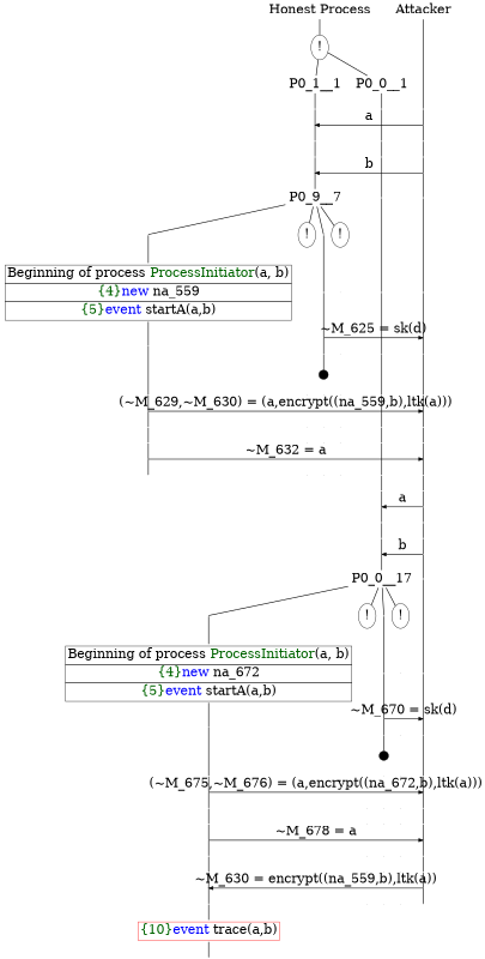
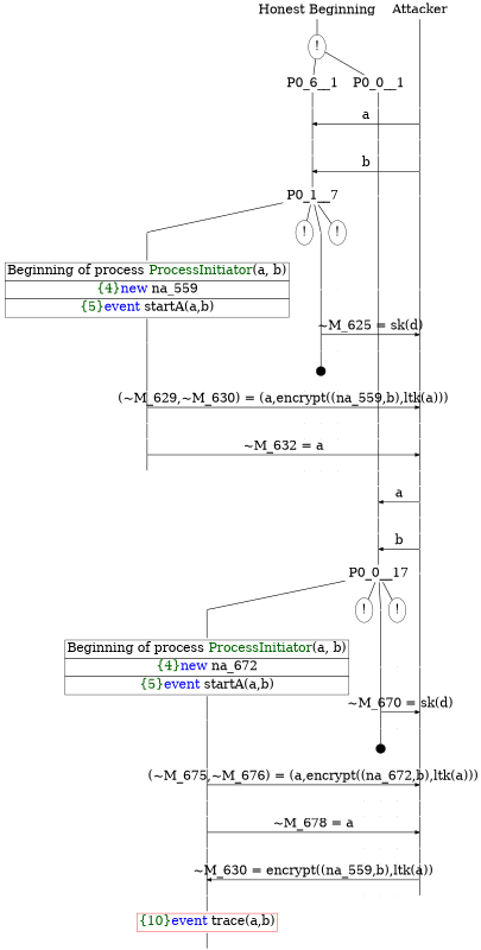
  digraph {
    ordering=out
    node [fontsize=30 shape=point]
    edge [arrowhead=none fontsize=30 penwidth=1.6 weight=100]
    P0_0_3__22 [height=0 width=0]
    P0_0_2__19 [height=0 style=invisible width=0]
    P0_0_1__23 [height=0 style=invisible width=0]
    P0_0_0__21 [height=0 style=invisible width=0]
    P__27 [height=0 width=0]
-   n6 [height=0 label="Honest Process" shape=plaintext width=0]
+   n6 [height=0 label="Honest Beginning" shape=plaintext width=0]
    n7 [height=0 label=Attacker shape=plaintext width=0]
-   P0_1__1 [fixedsize=false height=0 shape=none width=0]
+   P0_1__1 [fixedsize=false height=0 shape=none width=0 label=P0_6__1]
    P0_0__1 [fixedsize=false height=0 shape=none width=0]
    P0_1__2 [height=0 width=0]
    P0_0__2 [height=0 width=0]
    P__1 [height=0 width=0]
    P0_1__3 [height=0 width=0]
    P__2 [height=0 width=0]
    P0_1__4 [height=0 width=0]
    P0_0__3 [height=0 width=0]
    P__3 [height=0 width=0]
    P0_1__5 [height=0 width=0]
    P0_0__4 [height=0 width=0]
    P__4 [height=0 width=0]
    P0_1__6 [height=0 width=0]
    P__5 [height=0 width=0]
-   P0_1__7 [fixedsize=false height=0 shape=none width=0 label=P0_9__7]
+   P0_1__7 [fixedsize=false height=0 shape=none width=0]
    P0_0__5 [height=0 width=0]
    P__6 [height=0 width=0]
    P0_1_3__7 [height=0 width=0]
    n27 [height=0 label="!" shape=ellipse width=0]
    P0_1_1__7 [height=0 width=0]
    n29 [height=0 label="!" shape=ellipse width=0]
    P0_1_1__8 [height=0 width=0]
    P0_1_0__8 [height=0 style=invisible width=0]
    P0_0__6 [height=0 width=0]
    P__7 [height=0 width=0]
    P0_1_1__9 [height=0 width=0]
    P__8 [height=0 width=0]
    P0_1_1__10 [height=0 width=0]
    P0_1_0__9 [height=0 style=invisible width=0]
    P0_0__7 [height=0 width=0]
    P__9 [height=0 width=0]
    P0_1_3__10 [height=0 width=0]
    P0_1_2__8 [height=0 style=invisible width=0]
    P0_1_1__12 [height=0 style=invisible width=0]
    P0_1_0__10 [height=0 style=invisible width=0]
    P0_0__8 [height=0 width=0]
    P__10 [height=0 width=0]
    P0_1_3__11 [height=0 width=0]
    P__11 [height=0 width=0]
    P0_1_3__12 [height=0 width=0]
    P0_1_2__9 [height=0 style=invisible width=0]
    P0_1_1__13 [height=0 style=invisible width=0]
    P0_1_0__11 [height=0 style=invisible width=0]
    P0_0__9 [height=0 width=0]
    P__12 [height=0 width=0]
    P0_1_3__13 [height=0 width=0]
    P0_1_2__10 [height=0 style=invisible width=0]
    P0_1_1__14 [height=0 style=invisible width=0]
    P0_1_0__12 [height=0 style=invisible width=0]
    P0_0__10 [height=0 width=0]
    P__13 [height=0 width=0]
    P0_1_3__14 [height=0 width=0]
    P__14 [height=0 width=0]
    P0_1_3__15 [height=0 width=0]
    P0_1_2__11 [height=0 style=invisible width=0]
    P0_1_1__15 [height=0 style=invisible width=0]
    P0_1_0__13 [height=0 style=invisible width=0]
    P0_0__11 [height=0 width=0]
    P__15 [height=0 width=0]
    P0_0__12 [height=0 width=0]
    P__16 [height=0 width=0]
    P0_0__13 [height=0 width=0]
    P__17 [height=0 width=0]
    P0_0__14 [height=0 width=0]
    P__18 [height=0 width=0]
    P0_0__15 [height=0 width=0]
    P__19 [height=0 width=0]
    P0_0__16 [height=0 width=0]
    P__20 [height=0 width=0]
    P0_0__17 [fixedsize=false height=0 shape=none width=0]
    P__21 [height=0 width=0]
    P0_0_3__17 [height=0 width=0]
    n81 [height=0 label="!" shape=ellipse width=0]
    P0_0_1__17 [height=0 width=0]
    n83 [height=0 label="!" shape=ellipse width=0]
    P0_0_1__18 [height=0 width=0]
    P0_0_0__18 [height=0 style=invisible width=0]
    P__22 [height=0 width=0]
    P0_0_1__19 [height=0 width=0]
    P__23 [height=0 width=0]
    P0_0_1__20 [height=0 width=0]
    P0_0_0__19 [height=0 style=invisible width=0]
    P__24 [height=0 width=0]
    P0_0_3__20 [height=0 width=0]
    P0_0_2__18 [height=0 style=invisible width=0]
    P0_0_1__22 [height=0 style=invisible width=0]
    P0_0_0__20 [height=0 style=invisible width=0]
    P__25 [height=0 width=0]
    P0_0_3__21 [height=0 width=0]
    P__26 [height=0 width=0]
    P0_0_3__23 [height=0 width=0]
    P0_0_2__20 [height=0 style=invisible width=0]
    P0_0_1__24 [height=0 style=invisible width=0]
    P0_0_0__22 [height=0 style=invisible width=0]
    P__28 [height=0 width=0]
    P0_0_3__24 [height=0 width=0]
    P__29 [height=0 width=0]
    P0_0_3__25 [height=0 width=0]
    P0_0_2__21 [height=0 style=invisible width=0]
    P0_0_1__25 [height=0 style=invisible width=0]
    P0_0_0__23 [height=0 style=invisible width=0]
    P__30 [height=0 width=0]
    P0_0_3__26 [height=0 width=0]
    P0_0_2__22 [height=0 style=invisible width=0]
    P0_0_1__26 [height=0 style=invisible width=0]
    P0_0_0__24 [height=0 style=invisible width=0]
    P__31 [height=0 width=0]
    P0_0_3__27 [height=0 width=0]
    P__32 [height=0 width=0]
    P0_0_3__28 [height=0 width=0]
    P0_0_2__23 [height=0 style=invisible width=0]
    P0_0_1__27 [height=0 style=invisible width=0]
    P0_0_0__25 [height=0 style=invisible width=0]
    P__33 [height=0 width=0]
    n123 [height=0 label="!" shape=ellipse width=0]
    n124 [height=0 label=<<TABLE BORDER="0" CELLBORDER="1" CELLSPACING="0" CELLPADDING="4"> <TR><TD>Beginning of process <FONT COLOR="darkgreen">ProcessInitiator</FONT>(a, b)</TD></TR><TR><TD><FONT COLOR="darkgreen">{4}</FONT><FONT COLOR="blue">new </FONT>na_559</TD></TR><TR><TD><FONT COLOR="darkgreen">{5}</FONT><FONT COLOR="blue">event</FONT> startA(a,b)</TD></TR></TABLE>> shape=plaintext width=0]
    P0_1_1__11 [height=0.3 width=0.3]
    n126 [height=0 label=<<TABLE BORDER="0" CELLBORDER="1" CELLSPACING="0" CELLPADDING="4"> <TR><TD>Beginning of process <FONT COLOR="darkgreen">ProcessInitiator</FONT>(a, b)</TD></TR><TR><TD><FONT COLOR="darkgreen">{4}</FONT><FONT COLOR="blue">new </FONT>na_672</TD></TR><TR><TD><FONT COLOR="darkgreen">{5}</FONT><FONT COLOR="blue">event</FONT> startA(a,b)</TD></TR></TABLE>> shape=plaintext width=0]
    P0_0_1__21 [height=0.3 width=0.3]
    n128 [color=red height=0 label=<<TABLE BORDER="0" CELLBORDER="1" CELLSPACING="0" CELLPADDING="4"> <TR><TD><FONT COLOR="darkgreen">{10}</FONT><FONT COLOR="blue">event</FONT> trace(a,b)</TD></TR></TABLE>> shape=plaintext width=0]
    P0_1_3__9 [height=0 width=0]
    P0_0_3__19 [height=0 width=0]
    P0_0_3__30 [height=0 width=0]
    subgraph sub_1 {
      rank=same
      P0_0_3__22
      P0_0_2__19
      P0_0_1__23
      P0_0_0__21
      P__27
    }
    subgraph sub_2 {
      rank=same
      n6
      n7
    }
    subgraph sub_3 {
      rank=same
      P0_1__1
      P0_0__1
    }
    subgraph sub_4 {
      rank=same
      P0_1__2
      P0_0__2
      P__1
    }
    subgraph sub_5 {
      rank=same
      P0_1__3
      P__2
    }
    subgraph sub_6 {
      rank=same
      P0_1__4
      P0_0__3
      P__3
    }
    subgraph sub_7 {
      rank=same
      P0_1__5
      P0_0__4
      P__4
    }
    subgraph sub_8 {
      rank=same
      P0_1__6
      P__5
    }
    subgraph sub_9 {
      rank=same
      P0_1__7
      P0_0__5
      P__6
    }
    subgraph sub_10 {
      rank=same
      P0_1_3__7
      n27
      P0_1_1__7
      n29
    }
    subgraph sub_11 {
      rank=same
      P0_1_1__8
      P0_1_0__8
      P0_0__6
      P__7
    }
    subgraph sub_12 {
      rank=same
      P0_1_1__9
      P__8
    }
    subgraph sub_13 {
      rank=same
      P0_1_1__10
      P0_1_0__9
      P0_0__7
      P__9
    }
    subgraph sub_14 {
      rank=same
      P0_1_3__10
      P0_1_2__8
      P0_1_1__12
      P0_1_0__10
      P0_0__8
      P__10
    }
    subgraph sub_15 {
      rank=same
      P0_1_3__11
      P__11
    }
    subgraph sub_16 {
      rank=same
      P0_1_3__12
      P0_1_2__9
      P0_1_1__13
      P0_1_0__11
      P0_0__9
      P__12
    }
    subgraph sub_17 {
      rank=same
      P0_1_3__13
      P0_1_2__10
      P0_1_1__14
      P0_1_0__12
      P0_0__10
      P__13
    }
    subgraph sub_18 {
      rank=same
      P0_1_3__14
      P__14
    }
    subgraph sub_19 {
      rank=same
      P0_1_3__15
      P0_1_2__11
      P0_1_1__15
      P0_1_0__13
      P0_0__11
      P__15
    }
    subgraph sub_20 {
      rank=same
      P0_0__12
      P__16
    }
    subgraph sub_21 {
      rank=same
      P0_0__13
      P__17
    }
    subgraph sub_22 {
      rank=same
      P0_0__14
      P__18
    }
    subgraph sub_23 {
      rank=same
      P0_0__15
      P__19
    }
    subgraph sub_24 {
      rank=same
      P0_0__16
      P__20
    }
    subgraph sub_25 {
      rank=same
      P0_0__17
      P__21
    }
    subgraph sub_26 {
      rank=same
      P0_0_3__17
      n81
      P0_0_1__17
      n83
    }
    subgraph sub_27 {
      rank=same
      P0_0_1__18
      P0_0_0__18
      P__22
    }
    subgraph sub_28 {
      rank=same
      P0_0_1__19
      P__23
    }
    subgraph sub_29 {
      rank=same
      P0_0_1__20
      P0_0_0__19
      P__24
    }
    subgraph sub_30 {
      rank=same
      P0_0_3__20
      P0_0_2__18
      P0_0_1__22
      P0_0_0__20
      P__25
    }
    subgraph sub_31 {
      rank=same
      P0_0_3__21
      P__26
    }
    subgraph sub_32 {
      rank=same
      P0_0_3__23
      P0_0_2__20
      P0_0_1__24
      P0_0_0__22
      P__28
    }
    subgraph sub_33 {
      rank=same
      P0_0_3__24
      P__29
    }
    subgraph sub_34 {
      rank=same
      P0_0_3__25
      P0_0_2__21
      P0_0_1__25
      P0_0_0__23
      P__30
    }
    subgraph sub_35 {
      rank=same
      P0_0_3__26
      P0_0_2__22
      P0_0_1__26
      P0_0_0__24
      P__31
    }
    subgraph sub_36 {
      rank=same
      P0_0_3__27
      P__32
    }
    subgraph sub_37 {
      rank=same
      P0_0_3__28
      P0_0_2__23
      P0_0_1__27
      P0_0_0__25
      P__33
    }
    P0_0_3__22 -> P0_0_3__23
    P0_0_2__19 -> P0_0_2__20 [style=invisible]
    P0_0_1__23 -> P0_0_1__24 [style=invisible]
    P0_0_0__21 -> P0_0_0__22 [style=invisible]
    P__27 -> P__28
    n6 -> n123
    n7 -> P__1
    P0_1__1 -> P0_1__2
    P0_0__1 -> P0_0__2
    P0_1__2 -> P0_1__3
    P0_0__2 -> P0_0__3
    P__1 -> P__2
    P0_1__3 -> P__2 [arrowhead=normal dir=back label=<a> weight=""]
    P0_1__3 -> P0_1__4
    P__2 -> P__3
    P0_1__4 -> P0_1__5
    P0_0__3 -> P0_0__4
    P__3 -> P__4
    P0_1__5 -> P0_1__6
    P0_0__4 -> P0_0__5
    P__4 -> P__5
    P0_1__6 -> P__5 [arrowhead=normal dir=back label=<b> weight=""]
    P0_1__6 -> P0_1__7
    P__5 -> P__6
    P0_1__7 -> P0_1_3__7 [weight=""]
    P0_1__7 -> n27 [weight=""]
    P0_1__7 -> P0_1_1__7 [weight=""]
    P0_1__7 -> n29 [weight=""]
    P0_0__5 -> P0_0__6
    P__6 -> P__7
    P0_1_3__7 -> n124
    n27 -> P0_1_2__8 [style=invisible]
    P0_1_1__7 -> P0_1_1__8
    n29 -> P0_1_0__8 [style=invisible]
    P0_1_1__8 -> P0_1_1__9
    P0_1_0__8 -> P0_1_0__9 [style=invisible]
    P0_0__6 -> P0_0__7
    P__7 -> P__8
    P0_1_1__9 -> P__8 [arrowhead=normal label=<~M_625 = sk(d)> weight=""]
    P0_1_1__9 -> P0_1_1__10
    P__8 -> P__9
    P0_1_1__10 -> P0_1_1__11
    P0_1_0__9 -> P0_1_0__10 [style=invisible]
    P0_0__7 -> P0_0__8
    P__9 -> P__10
    P0_1_3__10 -> P0_1_3__11
    P0_1_2__8 -> P0_1_2__9 [style=invisible]
    P0_1_1__12 -> P0_1_1__13 [style=invisible]
    P0_1_0__10 -> P0_1_0__11 [style=invisible]
    P0_0__8 -> P0_0__9
    P__10 -> P__11
    P0_1_3__11 -> P__11 [arrowhead=normal label=<(~M_629,~M_630) = (a,encrypt((na_559,b),ltk(a)))> weight=""]
    P0_1_3__11 -> P0_1_3__12
    P__11 -> P__12
    P0_1_3__12 -> P0_1_3__13
    P0_1_2__9 -> P0_1_2__10 [style=invisible]
    P0_1_1__13 -> P0_1_1__14 [style=invisible]
    P0_1_0__11 -> P0_1_0__12 [style=invisible]
    P0_0__9 -> P0_0__10
    P__12 -> P__13
    P0_1_3__13 -> P0_1_3__14
    P0_1_2__10 -> P0_1_2__11 [style=invisible]
    P0_1_1__14 -> P0_1_1__15 [style=invisible]
    P0_1_0__12 -> P0_1_0__13 [style=invisible]
    P0_0__10 -> P0_0__11
    P__13 -> P__14
    P0_1_3__14 -> P__14 [arrowhead=normal label=<~M_632 = a> weight=""]
    P0_1_3__14 -> P0_1_3__15
    P__14 -> P__15
    P0_0__11 -> P0_0__12
    P__15 -> P__16
    P0_0__12 -> P0_0__13
    P__16 -> P__17
    P0_0__13 -> P__17 [arrowhead=normal dir=back label=<a> weight=""]
    P0_0__13 -> P0_0__14
    P__17 -> P__18
    P0_0__14 -> P0_0__15
    P__18 -> P__19
    P0_0__15 -> P0_0__16
    P__19 -> P__20
    P0_0__16 -> P__20 [arrowhead=normal dir=back label=<b> weight=""]
    P0_0__16 -> P0_0__17
    P__20 -> P__21
    P0_0__17 -> P0_0_3__17 [weight=""]
    P0_0__17 -> n81 [weight=""]
    P0_0__17 -> P0_0_1__17 [weight=""]
    P0_0__17 -> n83 [weight=""]
    P__21 -> P__22
    P0_0_3__17 -> n126
    n81 -> P0_0_2__18 [style=invisible]
    P0_0_1__17 -> P0_0_1__18
    n83 -> P0_0_0__18 [style=invisible]
    P0_0_1__18 -> P0_0_1__19
    P0_0_0__18 -> P0_0_0__19 [style=invisible]
    P__22 -> P__23
    P0_0_1__19 -> P__23 [arrowhead=normal label=<~M_670 = sk(d)> weight=""]
    P0_0_1__19 -> P0_0_1__20
    P__23 -> P__24
    P0_0_1__20 -> P0_0_1__21
    P0_0_0__19 -> P0_0_0__20 [style=invisible]
    P__24 -> P__25
    P0_0_3__20 -> P0_0_3__21
    P0_0_2__18 -> P0_0_2__19 [style=invisible]
    P0_0_1__22 -> P0_0_1__23 [style=invisible]
    P0_0_0__20 -> P0_0_0__21 [style=invisible]
    P__25 -> P__26
    P0_0_3__21 -> P0_0_3__22
    P0_0_3__21 -> P__26 [arrowhead=normal label=<(~M_675,~M_676) = (a,encrypt((na_672,b),ltk(a)))> weight=""]
    P__26 -> P__27
    P0_0_3__23 -> P0_0_3__24
    P0_0_2__20 -> P0_0_2__21 [style=invisible]
    P0_0_1__24 -> P0_0_1__25 [style=invisible]
    P0_0_0__22 -> P0_0_0__23 [style=invisible]
    P__28 -> P__29
    P0_0_3__24 -> P__29 [arrowhead=normal label=<~M_678 = a> weight=""]
    P0_0_3__24 -> P0_0_3__25
    P__29 -> P__30
    P0_0_3__25 -> P0_0_3__26
    P0_0_2__21 -> P0_0_2__22 [style=invisible]
    P0_0_1__25 -> P0_0_1__26 [style=invisible]
    P0_0_0__23 -> P0_0_0__24 [style=invisible]
    P__30 -> P__31
    P0_0_3__26 -> P0_0_3__27
    P0_0_2__22 -> P0_0_2__23 [style=invisible]
    P0_0_1__26 -> P0_0_1__27 [style=invisible]
    P0_0_0__24 -> P0_0_0__25 [style=invisible]
    P__31 -> P__32
    P0_0_3__27 -> P__32 [arrowhead=normal dir=back label=<~M_630 = encrypt((na_559,b),ltk(a))> weight=""]
    P0_0_3__27 -> P0_0_3__28
    P__32 -> P__33
    P0_0_3__28 -> n128
    n123 -> P0_1__1 [weight=""]
    n123 -> P0_0__1 [weight=""]
    n124 -> P0_1_3__9
    P0_1_1__11 -> P0_1_1__12 [style=invisible]
    n126 -> P0_0_3__19
    P0_0_1__21 -> P0_0_1__22 [style=invisible]
    n128 -> P0_0_3__30
    P0_1_3__9 -> P0_1_3__10
    P0_0_3__19 -> P0_0_3__20
  }
